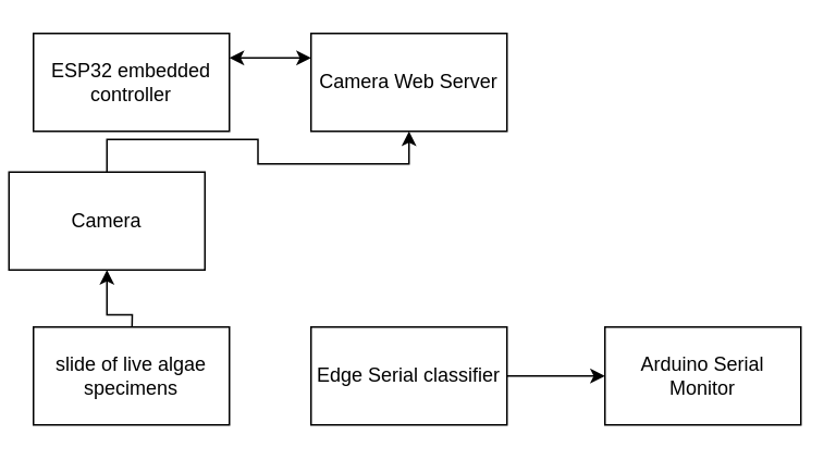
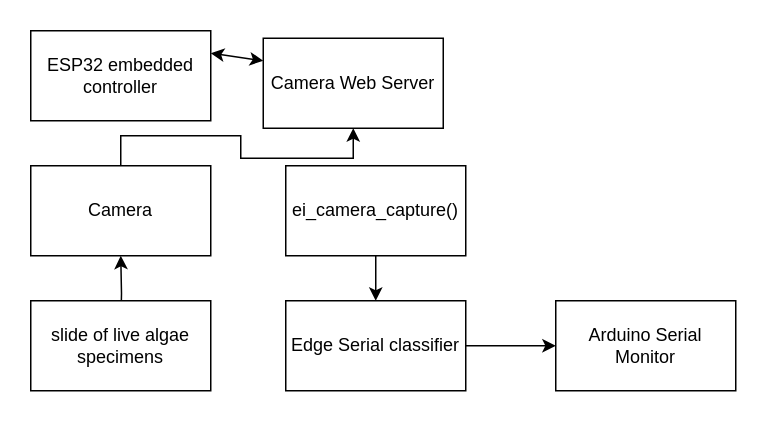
  <mxCell id="0" />
  <mxCell id="1" parent="0" />
  <mxCell id="2" value="ESP32 embedded controller" style="rounded=0;whiteSpace=wrap;html=1;" vertex="1" parent="1"><mxGeometry x="20" y="20" width="120" height="60" as="geometry" /></mxCell>
  <mxCell id="3" style="edgeStyle=orthogonalEdgeStyle;rounded=0;orthogonalLoop=1;jettySize=auto;html=1;exitX=0.5;exitY=0;exitDx=0;exitDy=0;" edge="1" parent="1" source="4" target="9"><mxGeometry relative="1" as="geometry" /></mxCell>
- <mxCell id="4" value="Camera" style="rounded=0;whiteSpace=wrap;html=1;" vertex="1" parent="1"><mxGeometry x="5" y="105" width="120" height="60" as="geometry" /></mxCell>
+ <mxCell id="4" value="Camera" style="rounded=0;whiteSpace=wrap;html=1;" vertex="1" parent="1"><mxGeometry x="20" y="110" width="120" height="60" as="geometry" /></mxCell>
  <mxCell id="5" style="edgeStyle=orthogonalEdgeStyle;rounded=0;orthogonalLoop=1;jettySize=auto;html=1;exitX=0.5;exitY=0;exitDx=0;exitDy=0;entryX=0.5;entryY=1;entryDx=0;entryDy=0;" edge="1" parent="1" target="4"><mxGeometry relative="1" as="geometry"><mxPoint x="80" y="220" as="sourcePoint" /></mxGeometry></mxCell>
  <mxCell id="6" value="slide of live algae specimens" style="rounded=0;whiteSpace=wrap;html=1;" vertex="1" parent="1"><mxGeometry x="20" y="200" width="120" height="60" as="geometry" /></mxCell>
  <mxCell id="7" style="edgeStyle=orthogonalEdgeStyle;rounded=0;orthogonalLoop=1;jettySize=auto;html=1;exitX=1;exitY=0.5;exitDx=0;exitDy=0;entryX=0;entryY=0.5;entryDx=0;entryDy=0;" edge="1" parent="1" source="8" target="11"><mxGeometry relative="1" as="geometry" /></mxCell>
  <mxCell id="8" value="Edge Serial classifier" style="rounded=0;whiteSpace=wrap;html=1;" vertex="1" parent="1"><mxGeometry x="190" y="200" width="120" height="60" as="geometry" /></mxCell>
- <mxCell id="9" value="Camera Web Server" style="rounded=0;whiteSpace=wrap;html=1;" vertex="1" parent="1"><mxGeometry x="190" y="20" width="120" height="60" as="geometry" /></mxCell>
+ <mxCell id="9" value="Camera Web Server" style="rounded=0;whiteSpace=wrap;html=1;" vertex="1" parent="1"><mxGeometry x="175" y="25" width="120" height="60" as="geometry" /></mxCell>
  <mxCell id="10" value="" style="endArrow=classic;startArrow=classic;html=1;rounded=0;exitX=1;exitY=0.25;exitDx=0;exitDy=0;entryX=0;entryY=0.25;entryDx=0;entryDy=0;" edge="1" parent="1" source="2" target="9"><mxGeometry width="50" height="50" relative="1" as="geometry"><mxPoint x="150" y="70" as="sourcePoint" /><mxPoint x="200" y="20" as="targetPoint" /></mxGeometry></mxCell>
  <mxCell id="11" value="Arduino Serial Monitor" style="rounded=0;whiteSpace=wrap;html=1;" vertex="1" parent="1"><mxGeometry x="370" y="200" width="120" height="60" as="geometry" /></mxCell>
+ <mxCell id="12" style="edgeStyle=orthogonalEdgeStyle;rounded=0;orthogonalLoop=1;jettySize=auto;html=1;exitX=0.5;exitY=1;exitDx=0;exitDy=0;entryX=0.5;entryY=0;entryDx=0;entryDy=0;" edge="1" parent="1" source="13" target="8"><mxGeometry relative="1" as="geometry" /></mxCell>
+ <mxCell id="13" value="ei_camera_capture()" style="rounded=0;whiteSpace=wrap;html=1;" vertex="1" parent="1"><mxGeometry x="190" y="110" width="120" height="60" as="geometry" /></mxCell>
